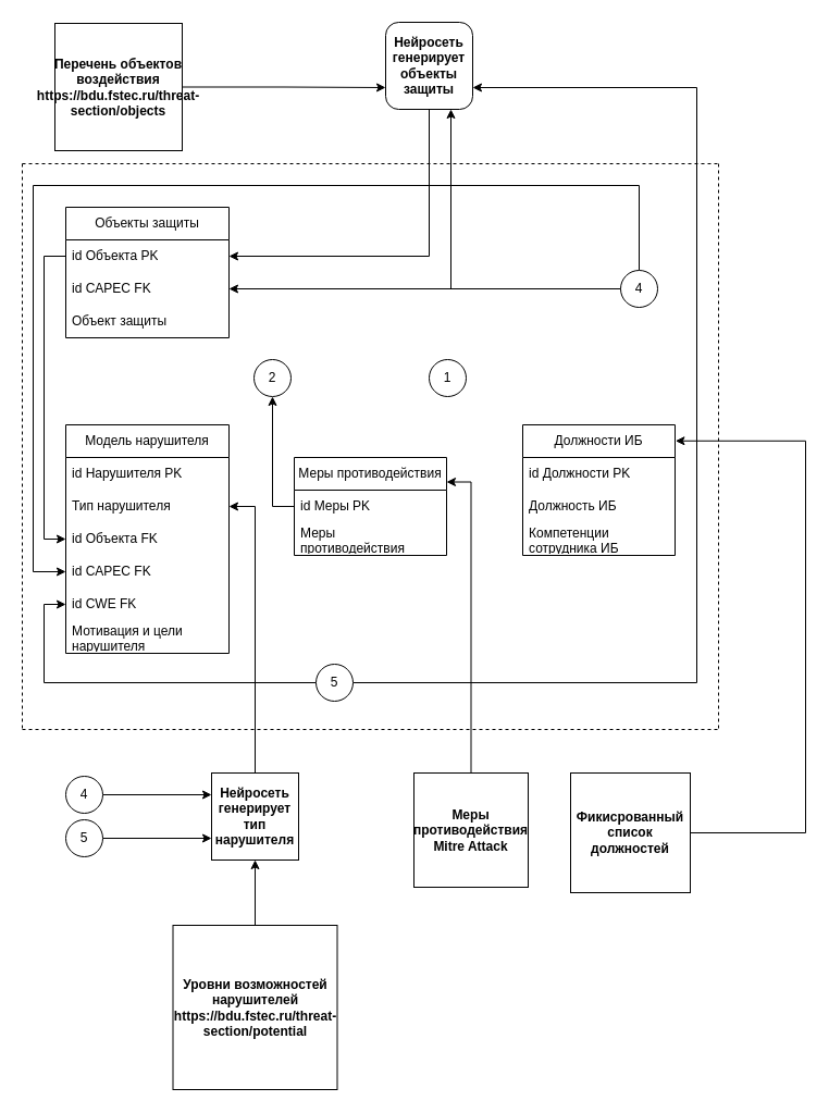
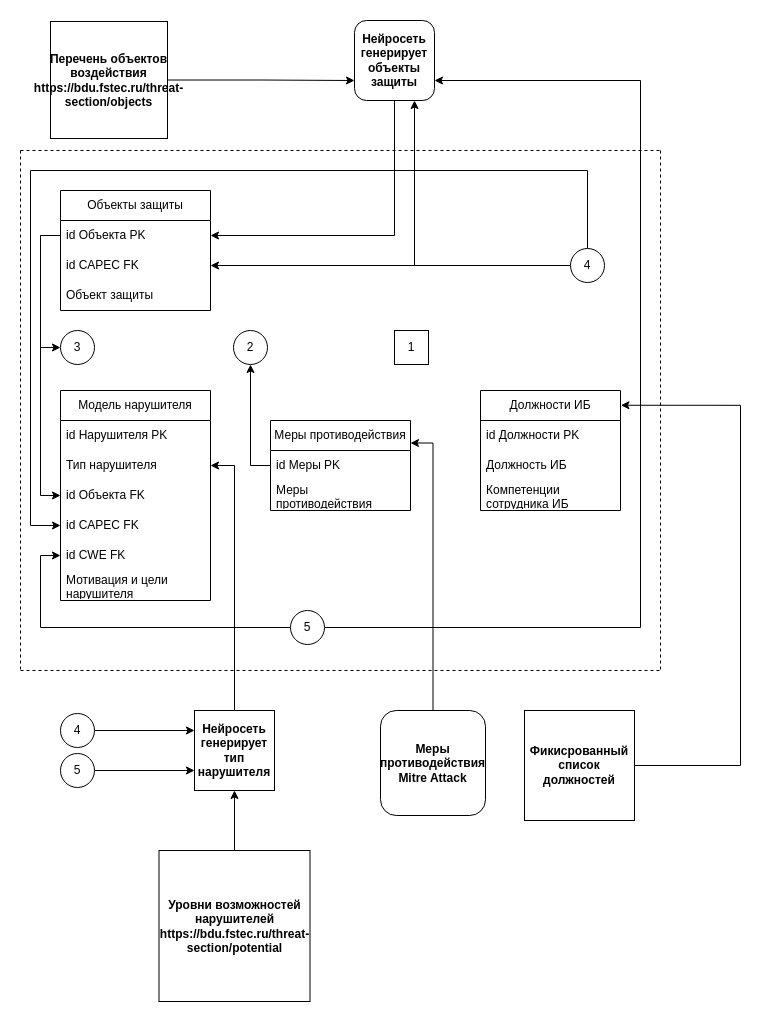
  <mxCell id="0" />
  <mxCell id="1" parent="0" />
  <mxCell id="2" value="Объекты защиты" style="swimlane;fontStyle=0;childLayout=stackLayout;horizontal=1;startSize=30;horizontalStack=0;resizeParent=1;resizeParentMax=0;resizeLast=0;collapsible=1;marginBottom=0;whiteSpace=wrap;html=1;" parent="1" vertex="1"><mxGeometry x="60" y="190" width="150" height="120" as="geometry"><mxRectangle x="80" y="200" width="140" height="30" as="alternateBounds" /></mxGeometry></mxCell>
  <mxCell id="3" value="id Объекта PK" style="text;strokeColor=none;fillColor=none;align=left;verticalAlign=middle;spacingLeft=4;spacingRight=4;overflow=hidden;points=[[0,0.5],[1,0.5]];portConstraint=eastwest;rotatable=0;whiteSpace=wrap;html=1;" parent="2" vertex="1"><mxGeometry y="30" width="150" height="30" as="geometry" /></mxCell>
  <mxCell id="4" value="id CAPEC FK" style="text;strokeColor=none;fillColor=none;align=left;verticalAlign=middle;spacingLeft=4;spacingRight=4;overflow=hidden;points=[[0,0.5],[1,0.5]];portConstraint=eastwest;rotatable=0;whiteSpace=wrap;html=1;" parent="2" vertex="1"><mxGeometry y="60" width="150" height="30" as="geometry" /></mxCell>
  <mxCell id="5" value="Объект защиты" style="text;strokeColor=none;fillColor=none;align=left;verticalAlign=middle;spacingLeft=4;spacingRight=4;overflow=hidden;points=[[0,0.5],[1,0.5]];portConstraint=eastwest;rotatable=0;whiteSpace=wrap;html=1;" parent="2" vertex="1"><mxGeometry y="90" width="150" height="30" as="geometry" /></mxCell>
  <mxCell id="6" value="Модель нарушителя" style="swimlane;fontStyle=0;childLayout=stackLayout;horizontal=1;startSize=30;horizontalStack=0;resizeParent=1;resizeParentMax=0;resizeLast=0;collapsible=1;marginBottom=0;whiteSpace=wrap;html=1;" parent="1" vertex="1"><mxGeometry x="60" y="390" width="150" height="210" as="geometry"><mxRectangle x="80" y="400" width="150" height="30" as="alternateBounds" /></mxGeometry></mxCell>
  <mxCell id="7" value="id Нарушителя PK" style="text;strokeColor=none;fillColor=none;align=left;verticalAlign=middle;spacingLeft=4;spacingRight=4;overflow=hidden;points=[[0,0.5],[1,0.5]];portConstraint=eastwest;rotatable=0;whiteSpace=wrap;html=1;" parent="6" vertex="1"><mxGeometry y="30" width="150" height="30" as="geometry" /></mxCell>
  <mxCell id="8" value="Тип нарушителя" style="text;strokeColor=none;fillColor=none;align=left;verticalAlign=middle;spacingLeft=4;spacingRight=4;overflow=hidden;points=[[0,0.5],[1,0.5]];portConstraint=eastwest;rotatable=0;whiteSpace=wrap;html=1;" parent="6" vertex="1"><mxGeometry y="60" width="150" height="30" as="geometry" /></mxCell>
  <mxCell id="9" value="id Объекта FK" style="text;strokeColor=none;fillColor=none;align=left;verticalAlign=middle;spacingLeft=4;spacingRight=4;overflow=hidden;points=[[0,0.5],[1,0.5]];portConstraint=eastwest;rotatable=0;whiteSpace=wrap;html=1;" parent="6" vertex="1"><mxGeometry y="90" width="150" height="30" as="geometry" /></mxCell>
  <mxCell id="10" value="id CAPEC FK" style="text;strokeColor=none;fillColor=none;align=left;verticalAlign=middle;spacingLeft=4;spacingRight=4;overflow=hidden;points=[[0,0.5],[1,0.5]];portConstraint=eastwest;rotatable=0;whiteSpace=wrap;html=1;" parent="6" vertex="1"><mxGeometry y="120" width="150" height="30" as="geometry" /></mxCell>
  <mxCell id="11" value="id CWE FK" style="text;strokeColor=none;fillColor=none;align=left;verticalAlign=middle;spacingLeft=4;spacingRight=4;overflow=hidden;points=[[0,0.5],[1,0.5]];portConstraint=eastwest;rotatable=0;whiteSpace=wrap;html=1;" parent="6" vertex="1"><mxGeometry y="150" width="150" height="30" as="geometry" /></mxCell>
  <mxCell id="12" value="Мотивация и цели нарушителя" style="text;strokeColor=none;fillColor=none;align=left;verticalAlign=middle;spacingLeft=4;spacingRight=4;overflow=hidden;points=[[0,0.5],[1,0.5]];portConstraint=eastwest;rotatable=0;whiteSpace=wrap;html=1;" parent="6" vertex="1"><mxGeometry y="180" width="150" height="30" as="geometry" /></mxCell>
  <mxCell id="13" value="Меры противодействия" style="swimlane;fontStyle=0;childLayout=stackLayout;horizontal=1;startSize=30;horizontalStack=0;resizeParent=1;resizeParentMax=0;resizeLast=0;collapsible=1;marginBottom=0;whiteSpace=wrap;html=1;" parent="1" vertex="1"><mxGeometry x="270" y="420" width="140" height="90" as="geometry"><mxRectangle x="290" y="400" width="170" height="30" as="alternateBounds" /></mxGeometry></mxCell>
  <mxCell id="14" value="id Меры PK" style="text;strokeColor=none;fillColor=none;align=left;verticalAlign=middle;spacingLeft=4;spacingRight=4;overflow=hidden;points=[[0,0.5],[1,0.5]];portConstraint=eastwest;rotatable=0;whiteSpace=wrap;html=1;" parent="13" vertex="1"><mxGeometry y="30" width="140" height="30" as="geometry" /></mxCell>
  <mxCell id="15" value="Меры противодействия" style="text;strokeColor=none;fillColor=none;align=left;verticalAlign=middle;spacingLeft=4;spacingRight=4;overflow=hidden;points=[[0,0.5],[1,0.5]];portConstraint=eastwest;rotatable=0;whiteSpace=wrap;html=1;" parent="13" vertex="1"><mxGeometry y="60" width="140" height="30" as="geometry" /></mxCell>
  <mxCell id="16" value="" style="endArrow=none;dashed=1;html=1;rounded=0;" parent="1" edge="1"><mxGeometry width="50" height="50" relative="1" as="geometry"><mxPoint x="20" y="150" as="sourcePoint" /><mxPoint x="660" y="150" as="targetPoint" /></mxGeometry></mxCell>
  <mxCell id="17" value="" style="endArrow=none;dashed=1;html=1;rounded=0;" parent="1" edge="1"><mxGeometry width="50" height="50" relative="1" as="geometry"><mxPoint x="20" y="150" as="sourcePoint" /><mxPoint x="20" y="670" as="targetPoint" /></mxGeometry></mxCell>
  <mxCell id="18" value="Должности ИБ" style="swimlane;fontStyle=0;childLayout=stackLayout;horizontal=1;startSize=30;horizontalStack=0;resizeParent=1;resizeParentMax=0;resizeLast=0;collapsible=1;marginBottom=0;whiteSpace=wrap;html=1;" parent="1" vertex="1"><mxGeometry x="480" y="390" width="140" height="120" as="geometry" /></mxCell>
  <mxCell id="19" value="id Должности PK" style="text;strokeColor=none;fillColor=none;align=left;verticalAlign=middle;spacingLeft=4;spacingRight=4;overflow=hidden;points=[[0,0.5],[1,0.5]];portConstraint=eastwest;rotatable=0;whiteSpace=wrap;html=1;" parent="18" vertex="1"><mxGeometry y="30" width="140" height="30" as="geometry" /></mxCell>
  <mxCell id="20" value="Должность ИБ" style="text;strokeColor=none;fillColor=none;align=left;verticalAlign=middle;spacingLeft=4;spacingRight=4;overflow=hidden;points=[[0,0.5],[1,0.5]];portConstraint=eastwest;rotatable=0;whiteSpace=wrap;html=1;" parent="18" vertex="1"><mxGeometry y="60" width="140" height="30" as="geometry" /></mxCell>
  <mxCell id="21" value="Компетенции сотрудника ИБ" style="text;strokeColor=none;fillColor=none;align=left;verticalAlign=middle;spacingLeft=4;spacingRight=4;overflow=hidden;points=[[0,0.5],[1,0.5]];portConstraint=eastwest;rotatable=0;whiteSpace=wrap;html=1;" parent="18" vertex="1"><mxGeometry y="90" width="140" height="30" as="geometry" /></mxCell>
  <mxCell id="22" style="edgeStyle=orthogonalEdgeStyle;rounded=0;orthogonalLoop=1;jettySize=auto;html=1;exitX=0;exitY=0.5;exitDx=0;exitDy=0;entryX=0;entryY=0.5;entryDx=0;entryDy=0;" parent="1" source="3" target="9" edge="1"><mxGeometry relative="1" as="geometry" /></mxCell>
  <mxCell id="23" value="" style="endArrow=none;dashed=1;html=1;rounded=0;" parent="1" edge="1"><mxGeometry width="50" height="50" relative="1" as="geometry"><mxPoint x="20" y="670" as="sourcePoint" /><mxPoint x="660" y="670" as="targetPoint" /></mxGeometry></mxCell>
- <mxCell id="26" value="1" style="ellipse;whiteSpace=wrap;html=1;aspect=fixed;" parent="1" vertex="1"><mxGeometry x="394" y="330" width="34" height="34" as="geometry" /></mxCell>
+ <mxCell id="24" value="3" style="ellipse;whiteSpace=wrap;html=1;aspect=fixed;" parent="1" vertex="1"><mxGeometry x="60" y="330" width="34" height="34" as="geometry" /></mxCell>
+ <mxCell id="25" style="edgeStyle=orthogonalEdgeStyle;rounded=0;orthogonalLoop=1;jettySize=auto;html=1;exitX=0;exitY=0.5;exitDx=0;exitDy=0;entryX=0;entryY=0.5;entryDx=0;entryDy=0;" parent="1" source="3" target="24" edge="1"><mxGeometry relative="1" as="geometry" /></mxCell>
+ <mxCell id="26" value="1" style="whiteSpace=wrap;html=1;aspect=fixed;rounded=0;" parent="1" vertex="1"><mxGeometry x="394" y="330" width="34" height="34" as="geometry" /></mxCell>
  <mxCell id="27" value="2" style="ellipse;whiteSpace=wrap;html=1;aspect=fixed;" parent="1" vertex="1"><mxGeometry x="233" y="330" width="34" height="34" as="geometry" /></mxCell>
  <mxCell id="28" style="edgeStyle=orthogonalEdgeStyle;rounded=0;orthogonalLoop=1;jettySize=auto;html=1;exitX=0;exitY=0.5;exitDx=0;exitDy=0;entryX=0.5;entryY=1;entryDx=0;entryDy=0;" parent="1" source="14" target="27" edge="1"><mxGeometry relative="1" as="geometry" /></mxCell>
  <mxCell id="29" style="edgeStyle=orthogonalEdgeStyle;rounded=0;orthogonalLoop=1;jettySize=auto;html=1;entryX=0;entryY=0.5;entryDx=0;entryDy=0;" parent="1" source="32" target="10" edge="1"><mxGeometry relative="1" as="geometry"><Array as="points"><mxPoint x="587" y="170" /><mxPoint x="30" y="170" /><mxPoint x="30" y="525" /></Array></mxGeometry></mxCell>
  <mxCell id="30" style="edgeStyle=orthogonalEdgeStyle;rounded=0;orthogonalLoop=1;jettySize=auto;html=1;exitX=0;exitY=0.5;exitDx=0;exitDy=0;entryX=1;entryY=0.5;entryDx=0;entryDy=0;" edge="1" parent="1" source="32" target="4"><mxGeometry relative="1" as="geometry" /></mxCell>
  <mxCell id="31" style="edgeStyle=orthogonalEdgeStyle;rounded=0;orthogonalLoop=1;jettySize=auto;html=1;exitX=0;exitY=0.5;exitDx=0;exitDy=0;entryX=0.75;entryY=1;entryDx=0;entryDy=0;" edge="1" parent="1" source="32" target="37"><mxGeometry relative="1" as="geometry" /></mxCell>
  <mxCell id="32" value="4" style="ellipse;whiteSpace=wrap;html=1;aspect=fixed;" parent="1" vertex="1"><mxGeometry x="570" y="248" width="34" height="34" as="geometry" /></mxCell>
  <mxCell id="33" style="edgeStyle=orthogonalEdgeStyle;rounded=0;orthogonalLoop=1;jettySize=auto;html=1;entryX=0;entryY=0.5;entryDx=0;entryDy=0;" parent="1" source="35" target="11" edge="1"><mxGeometry relative="1" as="geometry"><Array as="points"><mxPoint x="40" y="627" /><mxPoint x="40" y="555" /></Array></mxGeometry></mxCell>
  <mxCell id="34" style="edgeStyle=orthogonalEdgeStyle;rounded=0;orthogonalLoop=1;jettySize=auto;html=1;exitX=1;exitY=0.5;exitDx=0;exitDy=0;entryX=1;entryY=0.75;entryDx=0;entryDy=0;" parent="1" source="35" target="37" edge="1"><mxGeometry relative="1" as="geometry"><Array as="points"><mxPoint x="640" y="627" /><mxPoint x="640" y="80" /></Array></mxGeometry></mxCell>
  <mxCell id="35" value="5" style="ellipse;whiteSpace=wrap;html=1;aspect=fixed;" parent="1" vertex="1"><mxGeometry x="290" y="610" width="34" height="34" as="geometry" /></mxCell>
  <mxCell id="36" style="edgeStyle=orthogonalEdgeStyle;rounded=0;orthogonalLoop=1;jettySize=auto;html=1;entryX=1;entryY=0.5;entryDx=0;entryDy=0;" parent="1" source="37" target="3" edge="1"><mxGeometry relative="1" as="geometry" /></mxCell>
  <mxCell id="37" value="&lt;b&gt;Нейросеть генерирует объекты защиты&lt;/b&gt;" style="whiteSpace=wrap;html=1;aspect=fixed;rounded=1;" parent="1" vertex="1"><mxGeometry x="354" y="20" width="80" height="80" as="geometry" /></mxCell>
  <mxCell id="38" value="" style="edgeStyle=orthogonalEdgeStyle;rounded=0;orthogonalLoop=1;jettySize=auto;html=1;" parent="1" source="39" target="45" edge="1"><mxGeometry relative="1" as="geometry" /></mxCell>
  <mxCell id="39" value="&lt;b&gt;Уровни возможностей нарушителей&lt;/b&gt;&lt;br&gt;&lt;div&gt;&lt;b&gt;https://bdu.fstec.ru/threat-section/potential&lt;/b&gt;&lt;br&gt;&lt;/div&gt;" style="whiteSpace=wrap;html=1;aspect=fixed;" parent="1" vertex="1"><mxGeometry x="158.5" y="850" width="151" height="151" as="geometry" /></mxCell>
  <mxCell id="40" value="&lt;b&gt;Фикисрованный список должностей&lt;/b&gt;" style="whiteSpace=wrap;html=1;aspect=fixed;" parent="1" vertex="1"><mxGeometry x="524" y="710" width="110" height="110" as="geometry" /></mxCell>
  <mxCell id="41" style="edgeStyle=orthogonalEdgeStyle;rounded=0;orthogonalLoop=1;jettySize=auto;html=1;entryX=1.003;entryY=0.123;entryDx=0;entryDy=0;entryPerimeter=0;" parent="1" source="40" target="18" edge="1"><mxGeometry relative="1" as="geometry"><Array as="points"><mxPoint x="740" y="765" /><mxPoint x="740" y="405" /></Array></mxGeometry></mxCell>
  <mxCell id="42" style="edgeStyle=orthogonalEdgeStyle;rounded=0;orthogonalLoop=1;jettySize=auto;html=1;entryX=1;entryY=0.25;entryDx=0;entryDy=0;" parent="1" source="43" target="13" edge="1"><mxGeometry relative="1" as="geometry" /></mxCell>
- <mxCell id="43" value="&lt;b&gt;Меры противодействия Mitre Attack&lt;/b&gt;" style="whiteSpace=wrap;html=1;aspect=fixed;" parent="1" vertex="1"><mxGeometry x="380" y="710" width="105" height="105" as="geometry" /></mxCell>
+ <mxCell id="43" value="&lt;b&gt;Меры противодействия Mitre Attack&lt;/b&gt;" style="whiteSpace=wrap;html=1;aspect=fixed;rounded=1;" parent="1" vertex="1"><mxGeometry x="380" y="710" width="105" height="105" as="geometry" /></mxCell>
  <mxCell id="44" style="edgeStyle=orthogonalEdgeStyle;rounded=0;orthogonalLoop=1;jettySize=auto;html=1;entryX=1;entryY=0.5;entryDx=0;entryDy=0;" parent="1" source="45" target="8" edge="1"><mxGeometry relative="1" as="geometry" /></mxCell>
  <mxCell id="45" value="&lt;b&gt;Нейросеть генерирует тип нарушителя&lt;/b&gt;" style="whiteSpace=wrap;html=1;aspect=fixed;" parent="1" vertex="1"><mxGeometry x="194" y="710" width="80" height="80" as="geometry" /></mxCell>
  <mxCell id="46" style="edgeStyle=orthogonalEdgeStyle;rounded=0;orthogonalLoop=1;jettySize=auto;html=1;entryX=0;entryY=0.25;entryDx=0;entryDy=0;" parent="1" source="47" target="45" edge="1"><mxGeometry relative="1" as="geometry" /></mxCell>
  <mxCell id="47" value="4" style="ellipse;whiteSpace=wrap;html=1;aspect=fixed;" parent="1" vertex="1"><mxGeometry x="60" y="713" width="34" height="34" as="geometry" /></mxCell>
  <mxCell id="48" style="edgeStyle=orthogonalEdgeStyle;rounded=0;orthogonalLoop=1;jettySize=auto;html=1;entryX=0;entryY=0.75;entryDx=0;entryDy=0;" parent="1" source="49" target="45" edge="1"><mxGeometry relative="1" as="geometry" /></mxCell>
  <mxCell id="49" value="5" style="ellipse;whiteSpace=wrap;html=1;aspect=fixed;" parent="1" vertex="1"><mxGeometry x="60" y="753" width="34" height="34" as="geometry" /></mxCell>
  <mxCell id="50" value="" style="endArrow=none;dashed=1;html=1;rounded=0;" edge="1" parent="1"><mxGeometry width="50" height="50" relative="1" as="geometry"><mxPoint x="660" y="150" as="sourcePoint" /><mxPoint x="660" y="670" as="targetPoint" /></mxGeometry></mxCell>
  <mxCell id="51" style="edgeStyle=orthogonalEdgeStyle;rounded=0;orthogonalLoop=1;jettySize=auto;html=1;exitX=1;exitY=0.5;exitDx=0;exitDy=0;entryX=0;entryY=0.75;entryDx=0;entryDy=0;" edge="1" parent="1" source="52" target="37"><mxGeometry relative="1" as="geometry" /></mxCell>
  <mxCell id="52" value="&lt;b&gt;Перечень объектов воздействия&lt;/b&gt;&lt;br&gt;&lt;div&gt;&lt;b&gt;https://bdu.fstec.ru/threat-section/objects&lt;/b&gt;&lt;br&gt;&lt;/div&gt;" style="whiteSpace=wrap;html=1;aspect=fixed;" vertex="1" parent="1"><mxGeometry x="50" y="21" width="117" height="117" as="geometry" /></mxCell>
